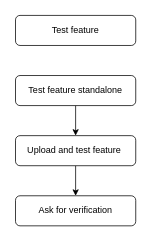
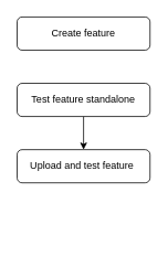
  <mxCell id="0" />
  <mxCell id="1" parent="0" />
- <mxCell id="2" value="Test feature" style="rounded=1;whiteSpace=wrap;html=1;" parent="1" vertex="1"><mxGeometry x="20" y="20" width="160" height="40" as="geometry" /></mxCell>
+ <mxCell id="2" value="Create feature" style="rounded=1;whiteSpace=wrap;html=1;" parent="1" vertex="1"><mxGeometry x="20" y="20" width="160" height="40" as="geometry" /></mxCell>
  <mxCell id="3" style="edgeStyle=none;html=1;" parent="1" source="4" target="6" edge="1"><mxGeometry relative="1" as="geometry" /></mxCell>
  <mxCell id="4" value="Test feature standalone" style="rounded=1;whiteSpace=wrap;html=1;" parent="1" vertex="1"><mxGeometry x="20" y="100" width="160" height="40" as="geometry" /></mxCell>
- <mxCell id="5" style="edgeStyle=none;html=1;" parent="1" source="6" target="7" edge="1"><mxGeometry relative="1" as="geometry" /></mxCell>
  <mxCell id="6" value="Upload and test feature&amp;nbsp;" style="rounded=1;whiteSpace=wrap;html=1;" parent="1" vertex="1"><mxGeometry x="20" y="180" width="160" height="40" as="geometry" /></mxCell>
- <mxCell id="7" value="Ask for verification" style="rounded=1;whiteSpace=wrap;html=1;" parent="1" vertex="1"><mxGeometry x="20" y="260" width="160" height="40" as="geometry" /></mxCell>
